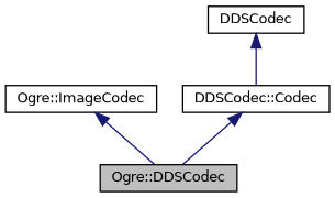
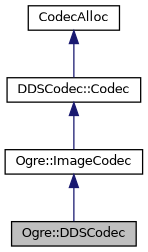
  digraph {
    node [color=black fontname=Helvetica fontsize=10 shape=record]
    edge [color=midnightblue dir=back fontname=Helvetica fontsize=10 labelfontname=Helvetica labelfontsize=10 style=solid]
    n1 [fillcolor=grey75 fontcolor=black height=0.2 label="Ogre::DDSCodec" style=filled width=0.4]
    n2 [height=0.2 label="Ogre::ImageCodec" width=0.4]
    n3 [height=0.2 label="DDSCodec::Codec" width=0.4]
-   n4 [height=0.2 label=DDSCodec width=0.4]
+   n4 [height=0.2 label=CodecAlloc width=0.4]
    n2 -> n1
-   n3 -> n1
+   n3 -> n2
    n4 -> n3
  }
